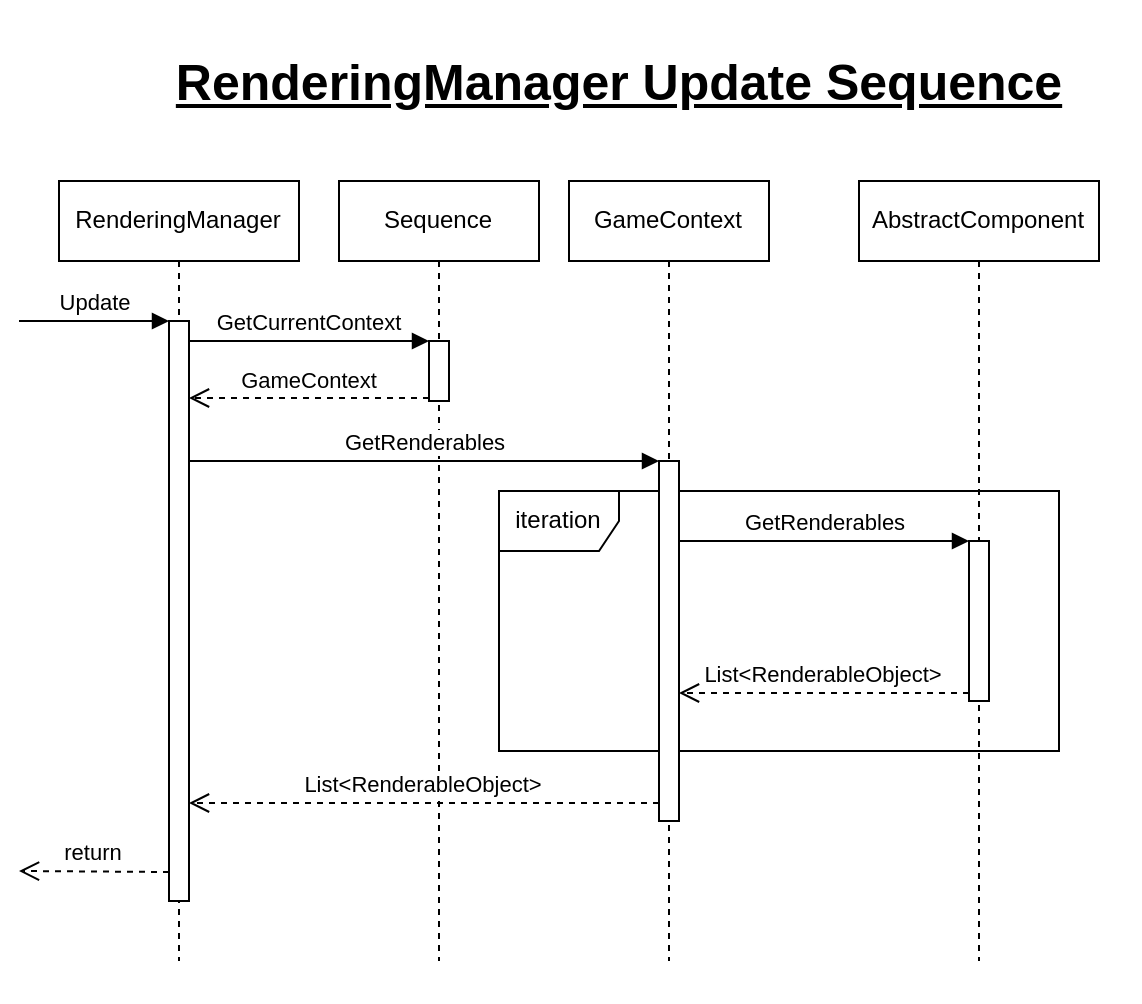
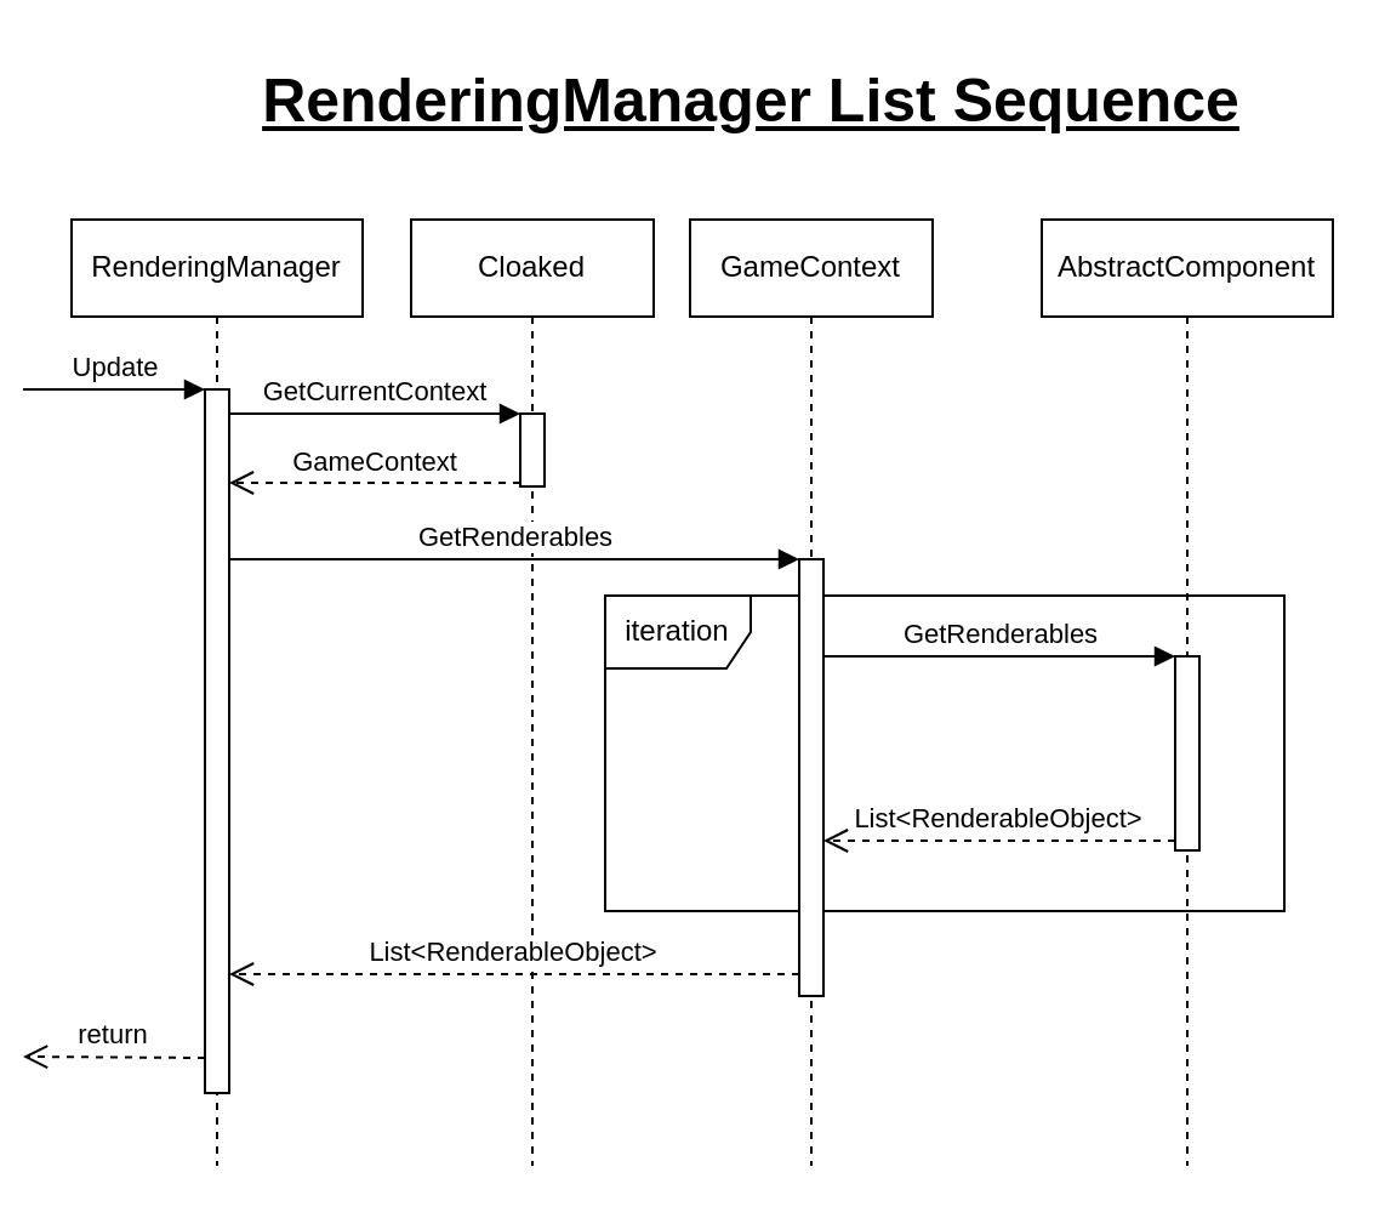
  <mxCell id="0" />
  <mxCell id="1" parent="0" />
  <mxCell id="2" value="iteration" style="shape=umlFrame;whiteSpace=wrap;html=1;" vertex="1" parent="1"><mxGeometry x="240" y="245" width="280" height="130" as="geometry" /></mxCell>
  <mxCell id="3" value="GetCurrentContext" style="html=1;verticalAlign=bottom;endArrow=block;entryX=0;entryY=0;" edge="1" target="9" parent="1" source="7"><mxGeometry relative="1" as="geometry"><mxPoint x="120" y="170" as="sourcePoint" /></mxGeometry></mxCell>
  <mxCell id="4" value="RenderingManager" style="shape=umlLifeline;perimeter=lifelinePerimeter;whiteSpace=wrap;html=1;container=1;collapsible=0;recursiveResize=0;outlineConnect=0;" vertex="1" parent="1"><mxGeometry x="20" y="90" width="120" height="390" as="geometry" /></mxCell>
  <mxCell id="5" value="Update" style="html=1;verticalAlign=bottom;endArrow=block;entryX=0;entryY=0;" edge="1" target="7" parent="4"><mxGeometry relative="1" as="geometry"><mxPoint x="-20" y="70" as="sourcePoint" /></mxGeometry></mxCell>
  <mxCell id="6" value="return" style="html=1;verticalAlign=bottom;endArrow=open;dashed=1;endSize=8;exitX=0;exitY=0.95;" edge="1" source="7" parent="4"><mxGeometry relative="1" as="geometry"><mxPoint x="-20" y="345" as="targetPoint" /></mxGeometry></mxCell>
  <mxCell id="7" value="" style="html=1;points=[];perimeter=orthogonalPerimeter;" vertex="1" parent="4"><mxGeometry x="55" y="70" width="10" height="290" as="geometry" /></mxCell>
- <mxCell id="8" value="Sequence" style="shape=umlLifeline;perimeter=lifelinePerimeter;whiteSpace=wrap;html=1;container=1;collapsible=0;recursiveResize=0;outlineConnect=0;" vertex="1" parent="1"><mxGeometry x="160" y="90" width="100" height="390" as="geometry" /></mxCell>
+ <mxCell id="8" value="Cloaked" style="shape=umlLifeline;perimeter=lifelinePerimeter;whiteSpace=wrap;html=1;container=1;collapsible=0;recursiveResize=0;outlineConnect=0;" vertex="1" parent="1"><mxGeometry x="160" y="90" width="100" height="390" as="geometry" /></mxCell>
  <mxCell id="9" value="" style="html=1;points=[];perimeter=orthogonalPerimeter;" vertex="1" parent="8"><mxGeometry x="45" y="80" width="10" height="30" as="geometry" /></mxCell>
  <mxCell id="10" value="GameContext" style="shape=umlLifeline;perimeter=lifelinePerimeter;whiteSpace=wrap;html=1;container=1;collapsible=0;recursiveResize=0;outlineConnect=0;" vertex="1" parent="1"><mxGeometry x="275" y="90" width="100" height="390" as="geometry" /></mxCell>
  <mxCell id="11" value="" style="html=1;points=[];perimeter=orthogonalPerimeter;" vertex="1" parent="10"><mxGeometry x="45" y="140" width="10" height="180" as="geometry" /></mxCell>
  <mxCell id="12" value="AbstractComponent" style="shape=umlLifeline;perimeter=lifelinePerimeter;whiteSpace=wrap;html=1;container=1;collapsible=0;recursiveResize=0;outlineConnect=0;" vertex="1" parent="1"><mxGeometry x="420" y="90" width="120" height="390" as="geometry" /></mxCell>
  <mxCell id="13" value="GameContext" style="html=1;verticalAlign=bottom;endArrow=open;dashed=1;endSize=8;exitX=0;exitY=0.95;" edge="1" source="9" parent="1" target="7"><mxGeometry relative="1" as="geometry"><mxPoint x="100" y="246" as="targetPoint" /></mxGeometry></mxCell>
  <mxCell id="14" value="GetRenderables" style="html=1;verticalAlign=bottom;endArrow=block;entryX=0;entryY=0;" edge="1" target="11" parent="1" source="7"><mxGeometry relative="1" as="geometry"><mxPoint x="80" y="270" as="sourcePoint" /></mxGeometry></mxCell>
  <mxCell id="15" value="List&amp;lt;RenderableObject&amp;gt;" style="html=1;verticalAlign=bottom;endArrow=open;dashed=1;endSize=8;exitX=0;exitY=0.95;" edge="1" source="11" parent="1" target="7"><mxGeometry relative="1" as="geometry"><mxPoint x="80" y="346" as="targetPoint" /></mxGeometry></mxCell>
  <mxCell id="16" value="" style="html=1;points=[];perimeter=orthogonalPerimeter;" vertex="1" parent="1"><mxGeometry x="475" y="270" width="10" height="80" as="geometry" /></mxCell>
  <mxCell id="17" value="GetRenderables" style="html=1;verticalAlign=bottom;endArrow=block;entryX=0;entryY=0;" edge="1" target="16" parent="1"><mxGeometry relative="1" as="geometry"><mxPoint x="330" y="270" as="sourcePoint" /></mxGeometry></mxCell>
  <mxCell id="18" value="List&amp;lt;RenderableObject&amp;gt;" style="html=1;verticalAlign=bottom;endArrow=open;dashed=1;endSize=8;exitX=0;exitY=0.95;" edge="1" source="16" parent="1"><mxGeometry relative="1" as="geometry"><mxPoint x="330" y="346" as="targetPoint" /></mxGeometry></mxCell>
- <mxCell id="19" value="RenderingManager Update Sequence" style="text;html=1;align=center;verticalAlign=middle;resizable=0;points=[];autosize=1;fontSize=25;fontStyle=5" vertex="1" parent="1"><mxGeometry x="70" y="20" width="460" height="40" as="geometry" /></mxCell>
+ <mxCell id="19" value="RenderingManager List Sequence" style="text;html=1;align=center;verticalAlign=middle;resizable=0;points=[];autosize=1;fontSize=25;fontStyle=5" vertex="1" parent="1"><mxGeometry x="70" y="20" width="460" height="40" as="geometry" /></mxCell>
